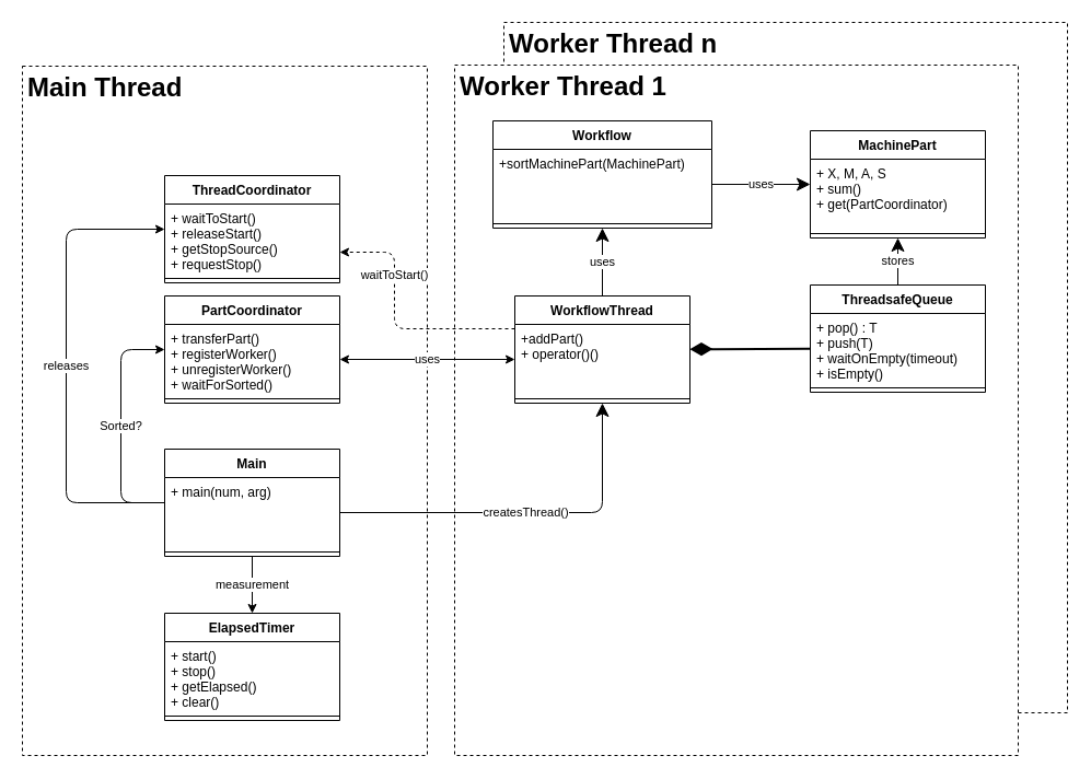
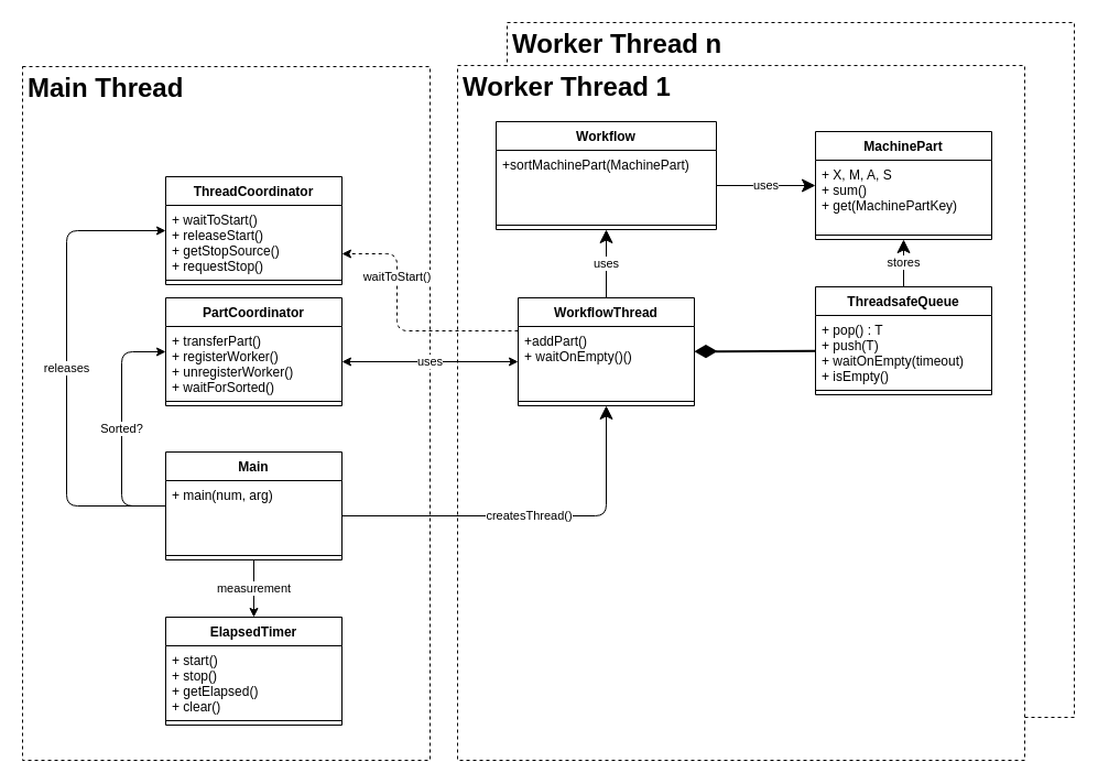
  <mxCell id="0" />
  <mxCell id="1" parent="0" />
  <mxCell id="2" value="&lt;h1&gt;Worker Thread n&lt;/h1&gt;" style="text;html=1;strokeColor=default;fillColor=none;spacing=5;spacingTop=-20;whiteSpace=wrap;overflow=hidden;rounded=0;strokeWidth=1;dashed=1;" vertex="1" parent="1"><mxGeometry x="460" y="20" width="515" height="631" as="geometry" /></mxCell>
  <mxCell id="3" value="&lt;h1&gt;Main Thread&lt;/h1&gt;&lt;p&gt;&lt;br&gt;&lt;/p&gt;" style="text;html=1;strokeColor=default;fillColor=none;spacing=5;spacingTop=-20;whiteSpace=wrap;overflow=hidden;rounded=0;strokeWidth=1;dashed=1;" parent="1" vertex="1"><mxGeometry x="20" y="60" width="370" height="630" as="geometry" /></mxCell>
  <mxCell id="4" value="&lt;h1&gt;Worker Thread 1&lt;/h1&gt;" style="text;html=1;strokeColor=default;fillColor=default;spacing=5;spacingTop=-20;whiteSpace=wrap;overflow=hidden;rounded=0;strokeWidth=1;dashed=1;" parent="1" vertex="1"><mxGeometry x="415" y="59" width="515" height="631" as="geometry" /></mxCell>
  <mxCell id="5" value="stores" style="edgeStyle=none;html=1;strokeWidth=1;startArrow=none;startFill=0;endArrow=classic;endFill=1;endSize=10;targetPerimeterSpacing=0;" parent="1" source="6" target="9" edge="1"><mxGeometry relative="1" as="geometry" /></mxCell>
  <mxCell id="6" value="ThreadsafeQueue" style="swimlane;fontStyle=1;align=center;verticalAlign=top;childLayout=stackLayout;horizontal=1;startSize=26;horizontalStack=0;resizeParent=1;resizeParentMax=0;resizeLast=0;collapsible=1;marginBottom=0;" parent="1" vertex="1"><mxGeometry x="740" y="260" width="160" height="98" as="geometry" /></mxCell>
  <mxCell id="7" value="+ pop() : T&#10;+ push(T)&#10;+ waitOnEmpty(timeout)&#10;+ isEmpty()" style="text;strokeColor=none;fillColor=none;align=left;verticalAlign=top;spacingLeft=4;spacingRight=4;overflow=hidden;rotatable=0;points=[[0,0.5],[1,0.5]];portConstraint=eastwest;" parent="6" vertex="1"><mxGeometry y="26" width="160" height="64" as="geometry" /></mxCell>
  <mxCell id="8" value="" style="line;strokeWidth=1;fillColor=none;align=left;verticalAlign=middle;spacingTop=-1;spacingLeft=3;spacingRight=3;rotatable=0;labelPosition=right;points=[];portConstraint=eastwest;strokeColor=inherit;" parent="6" vertex="1"><mxGeometry y="90" width="160" height="8" as="geometry" /></mxCell>
  <mxCell id="9" value="MachinePart" style="swimlane;fontStyle=1;align=center;verticalAlign=top;childLayout=stackLayout;horizontal=1;startSize=26;horizontalStack=0;resizeParent=1;resizeParentMax=0;resizeLast=0;collapsible=1;marginBottom=0;" parent="1" vertex="1"><mxGeometry x="740" y="119" width="160" height="98" as="geometry" /></mxCell>
- <mxCell id="10" value="+ X, M, A, S&#10;+ sum()&#10;+ get(PartCoordinator)" style="text;strokeColor=none;fillColor=none;align=left;verticalAlign=top;spacingLeft=4;spacingRight=4;overflow=hidden;rotatable=0;points=[[0,0.5],[1,0.5]];portConstraint=eastwest;" parent="9" vertex="1"><mxGeometry y="26" width="160" height="64" as="geometry" /></mxCell>
+ <mxCell id="10" value="+ X, M, A, S&#10;+ sum()&#10;+ get(MachinePartKey)" style="text;strokeColor=none;fillColor=none;align=left;verticalAlign=top;spacingLeft=4;spacingRight=4;overflow=hidden;rotatable=0;points=[[0,0.5],[1,0.5]];portConstraint=eastwest;" parent="9" vertex="1"><mxGeometry y="26" width="160" height="64" as="geometry" /></mxCell>
  <mxCell id="11" value="" style="line;strokeWidth=1;fillColor=none;align=left;verticalAlign=middle;spacingTop=-1;spacingLeft=3;spacingRight=3;rotatable=0;labelPosition=right;points=[];portConstraint=eastwest;strokeColor=inherit;" parent="9" vertex="1"><mxGeometry y="90" width="160" height="8" as="geometry" /></mxCell>
  <mxCell id="12" value="Workflow" style="swimlane;fontStyle=1;align=center;verticalAlign=top;childLayout=stackLayout;horizontal=1;startSize=26;horizontalStack=0;resizeParent=1;resizeParentMax=0;resizeLast=0;collapsible=1;marginBottom=0;" parent="1" vertex="1"><mxGeometry x="450" y="110" width="200" height="98" as="geometry" /></mxCell>
  <mxCell id="13" value="+sortMachinePart(MachinePart)" style="text;strokeColor=none;fillColor=none;align=left;verticalAlign=top;spacingLeft=4;spacingRight=4;overflow=hidden;rotatable=0;points=[[0,0.5],[1,0.5]];portConstraint=eastwest;" parent="12" vertex="1"><mxGeometry y="26" width="200" height="64" as="geometry" /></mxCell>
  <mxCell id="14" value="" style="line;strokeWidth=1;fillColor=none;align=left;verticalAlign=middle;spacingTop=-1;spacingLeft=3;spacingRight=3;rotatable=0;labelPosition=right;points=[];portConstraint=eastwest;strokeColor=inherit;" parent="12" vertex="1"><mxGeometry y="90" width="200" height="8" as="geometry" /></mxCell>
  <mxCell id="15" value="waitToStart()" style="edgeStyle=orthogonalEdgeStyle;html=1;dashed=1;" parent="1" source="16" target="33" edge="1"><mxGeometry x="0.385" relative="1" as="geometry"><Array as="points"><mxPoint x="360" y="300" /><mxPoint x="360" y="230" /></Array><mxPoint as="offset" /></mxGeometry></mxCell>
  <mxCell id="16" value="WorkflowThread" style="swimlane;fontStyle=1;align=center;verticalAlign=top;childLayout=stackLayout;horizontal=1;startSize=26;horizontalStack=0;resizeParent=1;resizeParentMax=0;resizeLast=0;collapsible=1;marginBottom=0;" parent="1" vertex="1"><mxGeometry x="470" y="270" width="160" height="98" as="geometry" /></mxCell>
- <mxCell id="17" value="+addPart()&#10;+ operator()()" style="text;strokeColor=none;fillColor=none;align=left;verticalAlign=top;spacingLeft=4;spacingRight=4;overflow=hidden;rotatable=0;points=[[0,0.5],[1,0.5]];portConstraint=eastwest;" parent="16" vertex="1"><mxGeometry y="26" width="160" height="64" as="geometry" /></mxCell>
+ <mxCell id="17" value="+addPart()&#10;+ waitOnEmpty()()" style="text;strokeColor=none;fillColor=none;align=left;verticalAlign=top;spacingLeft=4;spacingRight=4;overflow=hidden;rotatable=0;points=[[0,0.5],[1,0.5]];portConstraint=eastwest;" parent="16" vertex="1"><mxGeometry y="26" width="160" height="64" as="geometry" /></mxCell>
  <mxCell id="18" value="" style="line;strokeWidth=1;fillColor=none;align=left;verticalAlign=middle;spacingTop=-1;spacingLeft=3;spacingRight=3;rotatable=0;labelPosition=right;points=[];portConstraint=eastwest;strokeColor=inherit;" parent="16" vertex="1"><mxGeometry y="90" width="160" height="8" as="geometry" /></mxCell>
  <mxCell id="19" value="PartCoordinator" style="swimlane;fontStyle=1;align=center;verticalAlign=top;childLayout=stackLayout;horizontal=1;startSize=26;horizontalStack=0;resizeParent=1;resizeParentMax=0;resizeLast=0;collapsible=1;marginBottom=0;" parent="1" vertex="1"><mxGeometry x="150" y="270" width="160" height="98" as="geometry" /></mxCell>
  <mxCell id="20" value="+ transferPart()&#10;+ registerWorker()&#10;+ unregisterWorker()&#10;+ waitForSorted()" style="text;strokeColor=none;fillColor=none;align=left;verticalAlign=top;spacingLeft=4;spacingRight=4;overflow=hidden;rotatable=0;points=[[0,0.5],[1,0.5]];portConstraint=eastwest;" parent="19" vertex="1"><mxGeometry y="26" width="160" height="64" as="geometry" /></mxCell>
  <mxCell id="21" value="" style="line;strokeWidth=1;fillColor=none;align=left;verticalAlign=middle;spacingTop=-1;spacingLeft=3;spacingRight=3;rotatable=0;labelPosition=right;points=[];portConstraint=eastwest;strokeColor=inherit;" parent="19" vertex="1"><mxGeometry y="90" width="160" height="8" as="geometry" /></mxCell>
  <mxCell id="22" value="uses" style="edgeStyle=none;html=1;startArrow=classic;startFill=1;" parent="1" source="17" target="20" edge="1"><mxGeometry relative="1" as="geometry" /></mxCell>
  <mxCell id="23" style="edgeStyle=none;html=1;startArrow=none;startFill=0;endArrow=diamondThin;endFill=1;targetPerimeterSpacing=0;strokeWidth=2;endSize=15;" parent="1" source="7" target="16" edge="1"><mxGeometry relative="1" as="geometry" /></mxCell>
  <mxCell id="24" value="uses" style="edgeStyle=none;html=1;strokeWidth=1;startArrow=none;startFill=0;endArrow=classic;endFill=1;endSize=10;targetPerimeterSpacing=0;" parent="1" source="16" target="12" edge="1"><mxGeometry relative="1" as="geometry"><mxPoint x="790" y="270" as="sourcePoint" /><mxPoint x="790" y="218" as="targetPoint" /></mxGeometry></mxCell>
  <mxCell id="25" value="uses" style="edgeStyle=none;html=1;strokeWidth=1;startArrow=none;startFill=0;endArrow=classic;endFill=1;endSize=10;targetPerimeterSpacing=0;" parent="1" source="13" target="9" edge="1"><mxGeometry relative="1" as="geometry" /></mxCell>
  <mxCell id="26" value="Sorted?" style="edgeStyle=orthogonalEdgeStyle;html=1;" parent="1" source="29" target="19" edge="1"><mxGeometry relative="1" as="geometry"><Array as="points"><mxPoint x="110" y="459" /><mxPoint x="110" y="319" /></Array></mxGeometry></mxCell>
  <mxCell id="27" value="releases" style="edgeStyle=orthogonalEdgeStyle;html=1;" parent="1" source="29" target="33" edge="1"><mxGeometry relative="1" as="geometry"><Array as="points"><mxPoint x="60" y="459" /><mxPoint x="60" y="209" /></Array></mxGeometry></mxCell>
  <mxCell id="28" value="measurement" style="edgeStyle=orthogonalEdgeStyle;html=1;" parent="1" source="29" target="36" edge="1"><mxGeometry relative="1" as="geometry" /></mxCell>
  <mxCell id="29" value="Main" style="swimlane;fontStyle=1;align=center;verticalAlign=top;childLayout=stackLayout;horizontal=1;startSize=26;horizontalStack=0;resizeParent=1;resizeParentMax=0;resizeLast=0;collapsible=1;marginBottom=0;" parent="1" vertex="1"><mxGeometry x="150" y="410" width="160" height="98" as="geometry" /></mxCell>
  <mxCell id="30" value="+ main(num, arg)" style="text;strokeColor=none;fillColor=none;align=left;verticalAlign=top;spacingLeft=4;spacingRight=4;overflow=hidden;rotatable=0;points=[[0,0.5],[1,0.5]];portConstraint=eastwest;" parent="29" vertex="1"><mxGeometry y="26" width="160" height="64" as="geometry" /></mxCell>
  <mxCell id="31" value="" style="line;strokeWidth=1;fillColor=none;align=left;verticalAlign=middle;spacingTop=-1;spacingLeft=3;spacingRight=3;rotatable=0;labelPosition=right;points=[];portConstraint=eastwest;strokeColor=inherit;" parent="29" vertex="1"><mxGeometry y="90" width="160" height="8" as="geometry" /></mxCell>
  <mxCell id="32" value="createsThread()" style="edgeStyle=orthogonalEdgeStyle;html=1;strokeWidth=1;startArrow=none;startFill=0;endArrow=classic;endFill=1;endSize=10;targetPerimeterSpacing=0;" parent="1" source="30" target="16" edge="1"><mxGeometry relative="1" as="geometry"><mxPoint x="470" y="468" as="targetPoint" /></mxGeometry></mxCell>
  <mxCell id="33" value="ThreadCoordinator" style="swimlane;fontStyle=1;align=center;verticalAlign=top;childLayout=stackLayout;horizontal=1;startSize=26;horizontalStack=0;resizeParent=1;resizeParentMax=0;resizeLast=0;collapsible=1;marginBottom=0;" parent="1" vertex="1"><mxGeometry x="150" y="160" width="160" height="98" as="geometry" /></mxCell>
  <mxCell id="34" value="+ waitToStart()&#10;+ releaseStart()&#10;+ getStopSource()&#10;+ requestStop()" style="text;strokeColor=none;fillColor=none;align=left;verticalAlign=top;spacingLeft=4;spacingRight=4;overflow=hidden;rotatable=0;points=[[0,0.5],[1,0.5]];portConstraint=eastwest;" parent="33" vertex="1"><mxGeometry y="26" width="160" height="64" as="geometry" /></mxCell>
  <mxCell id="35" value="" style="line;strokeWidth=1;fillColor=none;align=left;verticalAlign=middle;spacingTop=-1;spacingLeft=3;spacingRight=3;rotatable=0;labelPosition=right;points=[];portConstraint=eastwest;strokeColor=inherit;" parent="33" vertex="1"><mxGeometry y="90" width="160" height="8" as="geometry" /></mxCell>
  <mxCell id="36" value="ElapsedTimer" style="swimlane;fontStyle=1;align=center;verticalAlign=top;childLayout=stackLayout;horizontal=1;startSize=26;horizontalStack=0;resizeParent=1;resizeParentMax=0;resizeLast=0;collapsible=1;marginBottom=0;" parent="1" vertex="1"><mxGeometry x="150" y="560" width="160" height="98" as="geometry" /></mxCell>
  <mxCell id="37" value="+ start()&#10;+ stop()&#10;+ getElapsed()&#10;+ clear()" style="text;strokeColor=none;fillColor=none;align=left;verticalAlign=top;spacingLeft=4;spacingRight=4;overflow=hidden;rotatable=0;points=[[0,0.5],[1,0.5]];portConstraint=eastwest;" parent="36" vertex="1"><mxGeometry y="26" width="160" height="64" as="geometry" /></mxCell>
  <mxCell id="38" value="" style="line;strokeWidth=1;fillColor=none;align=left;verticalAlign=middle;spacingTop=-1;spacingLeft=3;spacingRight=3;rotatable=0;labelPosition=right;points=[];portConstraint=eastwest;strokeColor=inherit;" parent="36" vertex="1"><mxGeometry y="90" width="160" height="8" as="geometry" /></mxCell>
